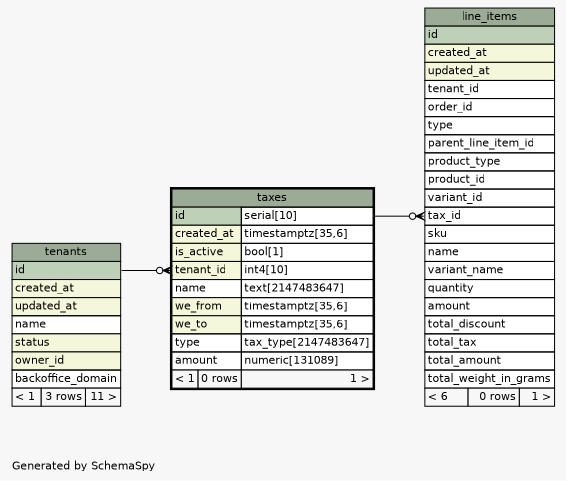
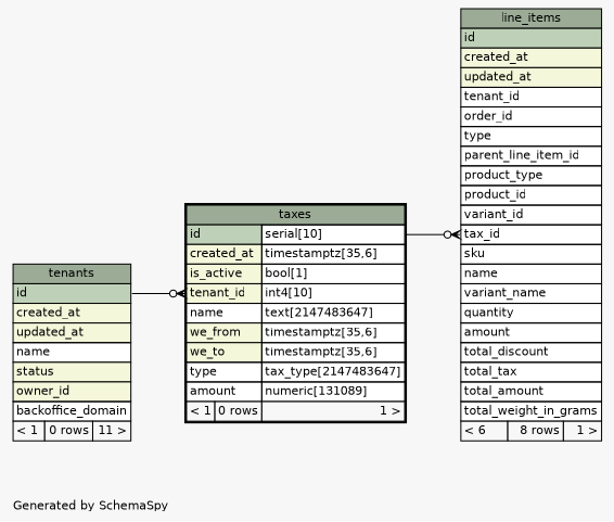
  digraph {
    bgcolor="#f7f7f7"
    fontname=Helvetica
    fontsize=11
    label="\nGenerated by SchemaSpy"
    labeljust=l
    nodesep=0.18
    rankdir=RL
    ranksep=0.46
    node [fontname=Helvetica fontsize=11 shape=plaintext]
    edge [arrowhead=none arrowsize=0.8 arrowtail=crowodot dir=back]
-   n1 [label=<     <TABLE BORDER="0" CELLBORDER="1" CELLSPACING="0" BGCOLOR="#ffffff">       <TR><TD COLSPAN="3" BGCOLOR="#9bab96" ALIGN="CENTER">line_items</TD></TR>       <TR><TD PORT="id" COLSPAN="3" BGCOLOR="#bed1b8" ALIGN="LEFT">id</TD></TR>       <TR><TD PORT="created_at" COLSPAN="3" BGCOLOR="#f4f7da" ALIGN="LEFT">created_at</TD></TR>       <TR><TD PORT="updated_at" COLSPAN="3" BGCOLOR="#f4f7da" ALIGN="LEFT">updated_at</TD></TR>       <TR><TD PORT="tenant_id" COLSPAN="3" ALIGN="LEFT">tenant_id</TD></TR>       <TR><TD PORT="order_id" COLSPAN="3" ALIGN="LEFT">order_id</TD></TR>       <TR><TD PORT="type" COLSPAN="3" ALIGN="LEFT">type</TD></TR>       <TR><TD PORT="parent_line_item_id" COLSPAN="3" ALIGN="LEFT">parent_line_item_id</TD></TR>       <TR><TD PORT="product_type" COLSPAN="3" ALIGN="LEFT">product_type</TD></TR>       <TR><TD PORT="product_id" COLSPAN="3" ALIGN="LEFT">product_id</TD></TR>       <TR><TD PORT="variant_id" COLSPAN="3" ALIGN="LEFT">variant_id</TD></TR>       <TR><TD PORT="tax_id" COLSPAN="3" ALIGN="LEFT">tax_id</TD></TR>       <TR><TD PORT="sku" COLSPAN="3" ALIGN="LEFT">sku</TD></TR>       <TR><TD PORT="name" COLSPAN="3" ALIGN="LEFT">name</TD></TR>       <TR><TD PORT="variant_name" COLSPAN="3" ALIGN="LEFT">variant_name</TD></TR>       <TR><TD PORT="quantity" COLSPAN="3" ALIGN="LEFT">quantity</TD></TR>       <TR><TD PORT="amount" COLSPAN="3" ALIGN="LEFT">amount</TD></TR>       <TR><TD PORT="total_discount" COLSPAN="3" ALIGN="LEFT">total_discount</TD></TR>       <TR><TD PORT="total_tax" COLSPAN="3" ALIGN="LEFT">total_tax</TD></TR>       <TR><TD PORT="total_amount" COLSPAN="3" ALIGN="LEFT">total_amount</TD></TR>       <TR><TD PORT="total_weight_in_grams" COLSPAN="3" ALIGN="LEFT">total_weight_in_grams</TD></TR>       <TR><TD ALIGN="LEFT" BGCOLOR="#f7f7f7">&lt; 6</TD><TD ALIGN="RIGHT" BGCOLOR="#f7f7f7">0 rows</TD><TD ALIGN="RIGHT" BGCOLOR="#f7f7f7">1 &gt;</TD></TR>     </TABLE>>]
+   n1 [label=<     <TABLE BORDER="0" CELLBORDER="1" CELLSPACING="0" BGCOLOR="#ffffff">       <TR><TD COLSPAN="3" BGCOLOR="#9bab96" ALIGN="CENTER">line_items</TD></TR>       <TR><TD PORT="id" COLSPAN="3" BGCOLOR="#bed1b8" ALIGN="LEFT">id</TD></TR>       <TR><TD PORT="created_at" COLSPAN="3" BGCOLOR="#f4f7da" ALIGN="LEFT">created_at</TD></TR>       <TR><TD PORT="updated_at" COLSPAN="3" BGCOLOR="#f4f7da" ALIGN="LEFT">updated_at</TD></TR>       <TR><TD PORT="tenant_id" COLSPAN="3" ALIGN="LEFT">tenant_id</TD></TR>       <TR><TD PORT="order_id" COLSPAN="3" ALIGN="LEFT">order_id</TD></TR>       <TR><TD PORT="type" COLSPAN="3" ALIGN="LEFT">type</TD></TR>       <TR><TD PORT="parent_line_item_id" COLSPAN="3" ALIGN="LEFT">parent_line_item_id</TD></TR>       <TR><TD PORT="product_type" COLSPAN="3" ALIGN="LEFT">product_type</TD></TR>       <TR><TD PORT="product_id" COLSPAN="3" ALIGN="LEFT">product_id</TD></TR>       <TR><TD PORT="variant_id" COLSPAN="3" ALIGN="LEFT">variant_id</TD></TR>       <TR><TD PORT="tax_id" COLSPAN="3" ALIGN="LEFT">tax_id</TD></TR>       <TR><TD PORT="sku" COLSPAN="3" ALIGN="LEFT">sku</TD></TR>       <TR><TD PORT="name" COLSPAN="3" ALIGN="LEFT">name</TD></TR>       <TR><TD PORT="variant_name" COLSPAN="3" ALIGN="LEFT">variant_name</TD></TR>       <TR><TD PORT="quantity" COLSPAN="3" ALIGN="LEFT">quantity</TD></TR>       <TR><TD PORT="amount" COLSPAN="3" ALIGN="LEFT">amount</TD></TR>       <TR><TD PORT="total_discount" COLSPAN="3" ALIGN="LEFT">total_discount</TD></TR>       <TR><TD PORT="total_tax" COLSPAN="3" ALIGN="LEFT">total_tax</TD></TR>       <TR><TD PORT="total_amount" COLSPAN="3" ALIGN="LEFT">total_amount</TD></TR>       <TR><TD PORT="total_weight_in_grams" COLSPAN="3" ALIGN="LEFT">total_weight_in_grams</TD></TR>       <TR><TD ALIGN="LEFT" BGCOLOR="#f7f7f7">&lt; 6</TD><TD ALIGN="RIGHT" BGCOLOR="#f7f7f7">8 rows</TD><TD ALIGN="RIGHT" BGCOLOR="#f7f7f7">1 &gt;</TD></TR>     </TABLE>>]
    n2 [label=<     <TABLE BORDER="2" CELLBORDER="1" CELLSPACING="0" BGCOLOR="#ffffff">       <TR><TD COLSPAN="3" BGCOLOR="#9bab96" ALIGN="CENTER">taxes</TD></TR>       <TR><TD PORT="id" COLSPAN="2" BGCOLOR="#bed1b8" ALIGN="LEFT">id</TD><TD PORT="id.type" ALIGN="LEFT">serial[10]</TD></TR>       <TR><TD PORT="created_at" COLSPAN="2" BGCOLOR="#f4f7da" ALIGN="LEFT">created_at</TD><TD PORT="created_at.type" ALIGN="LEFT">timestamptz[35,6]</TD></TR>       <TR><TD PORT="is_active" COLSPAN="2" BGCOLOR="#f4f7da" ALIGN="LEFT">is_active</TD><TD PORT="is_active.type" ALIGN="LEFT">bool[1]</TD></TR>       <TR><TD PORT="tenant_id" COLSPAN="2" BGCOLOR="#f4f7da" ALIGN="LEFT">tenant_id</TD><TD PORT="tenant_id.type" ALIGN="LEFT">int4[10]</TD></TR>       <TR><TD PORT="name" COLSPAN="2" ALIGN="LEFT">name</TD><TD PORT="name.type" ALIGN="LEFT">text[2147483647]</TD></TR>       <TR><TD PORT="we_from" COLSPAN="2" BGCOLOR="#f4f7da" ALIGN="LEFT">we_from</TD><TD PORT="we_from.type" ALIGN="LEFT">timestamptz[35,6]</TD></TR>       <TR><TD PORT="we_to" COLSPAN="2" BGCOLOR="#f4f7da" ALIGN="LEFT">we_to</TD><TD PORT="we_to.type" ALIGN="LEFT">timestamptz[35,6]</TD></TR>       <TR><TD PORT="type" COLSPAN="2" ALIGN="LEFT">type</TD><TD PORT="type.type" ALIGN="LEFT">tax_type[2147483647]</TD></TR>       <TR><TD PORT="amount" COLSPAN="2" ALIGN="LEFT">amount</TD><TD PORT="amount.type" ALIGN="LEFT">numeric[131089]</TD></TR>       <TR><TD ALIGN="LEFT" BGCOLOR="#f7f7f7">&lt; 1</TD><TD ALIGN="RIGHT" BGCOLOR="#f7f7f7">0 rows</TD><TD ALIGN="RIGHT" BGCOLOR="#f7f7f7">1 &gt;</TD></TR>     </TABLE>>]
-   n3 [label=<     <TABLE BORDER="0" CELLBORDER="1" CELLSPACING="0" BGCOLOR="#ffffff">       <TR><TD COLSPAN="3" BGCOLOR="#9bab96" ALIGN="CENTER">tenants</TD></TR>       <TR><TD PORT="id" COLSPAN="3" BGCOLOR="#bed1b8" ALIGN="LEFT">id</TD></TR>       <TR><TD PORT="created_at" COLSPAN="3" BGCOLOR="#f4f7da" ALIGN="LEFT">created_at</TD></TR>       <TR><TD PORT="updated_at" COLSPAN="3" BGCOLOR="#f4f7da" ALIGN="LEFT">updated_at</TD></TR>       <TR><TD PORT="name" COLSPAN="3" ALIGN="LEFT">name</TD></TR>       <TR><TD PORT="status" COLSPAN="3" BGCOLOR="#f4f7da" ALIGN="LEFT">status</TD></TR>       <TR><TD PORT="owner_id" COLSPAN="3" BGCOLOR="#f4f7da" ALIGN="LEFT">owner_id</TD></TR>       <TR><TD PORT="backoffice_domain" COLSPAN="3" ALIGN="LEFT">backoffice_domain</TD></TR>       <TR><TD ALIGN="LEFT" BGCOLOR="#f7f7f7">&lt; 1</TD><TD ALIGN="RIGHT" BGCOLOR="#f7f7f7">3 rows</TD><TD ALIGN="RIGHT" BGCOLOR="#f7f7f7">11 &gt;</TD></TR>     </TABLE>>]
+   n3 [label=<     <TABLE BORDER="0" CELLBORDER="1" CELLSPACING="0" BGCOLOR="#ffffff">       <TR><TD COLSPAN="3" BGCOLOR="#9bab96" ALIGN="CENTER">tenants</TD></TR>       <TR><TD PORT="id" COLSPAN="3" BGCOLOR="#bed1b8" ALIGN="LEFT">id</TD></TR>       <TR><TD PORT="created_at" COLSPAN="3" BGCOLOR="#f4f7da" ALIGN="LEFT">created_at</TD></TR>       <TR><TD PORT="updated_at" COLSPAN="3" BGCOLOR="#f4f7da" ALIGN="LEFT">updated_at</TD></TR>       <TR><TD PORT="name" COLSPAN="3" ALIGN="LEFT">name</TD></TR>       <TR><TD PORT="status" COLSPAN="3" BGCOLOR="#f4f7da" ALIGN="LEFT">status</TD></TR>       <TR><TD PORT="owner_id" COLSPAN="3" BGCOLOR="#f4f7da" ALIGN="LEFT">owner_id</TD></TR>       <TR><TD PORT="backoffice_domain" COLSPAN="3" ALIGN="LEFT">backoffice_domain</TD></TR>       <TR><TD ALIGN="LEFT" BGCOLOR="#f7f7f7">&lt; 1</TD><TD ALIGN="RIGHT" BGCOLOR="#f7f7f7">0 rows</TD><TD ALIGN="RIGHT" BGCOLOR="#f7f7f7">11 &gt;</TD></TR>     </TABLE>>]
    n1 -> n2 [headport="id.type:e" tailport="tax_id:w"]
    n2 -> n3 [headport="id:e" tailport="tenant_id:w"]
  }
